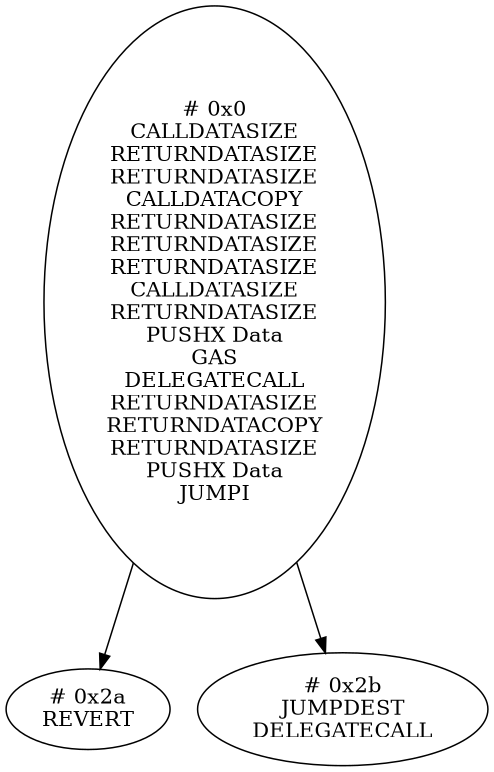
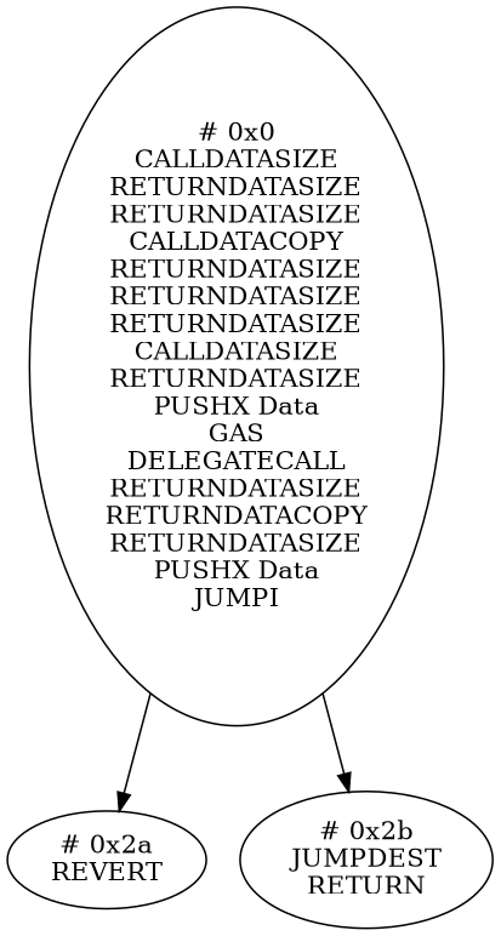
  digraph {
    compound=true
    n1 [label="# 0x0\nCALLDATASIZE\nRETURNDATASIZE\nRETURNDATASIZE\nCALLDATACOPY\nRETURNDATASIZE\nRETURNDATASIZE\nRETURNDATASIZE\nCALLDATASIZE\nRETURNDATASIZE\nPUSHX Data\nGAS\nDELEGATECALL\nRETURNDATASIZE\nRETURNDATACOPY\nRETURNDATASIZE\nPUSHX Data\nJUMPI\n"]
    n2 [label="# 0x2a\nREVERT\n"]
-   n3 [label="# 0x2b\nJUMPDEST\nDELEGATECALL\n"]
+   n3 [label="# 0x2b\nJUMPDEST\nRETURN\n"]
    n1 -> n2
    n1 -> n3
  }
